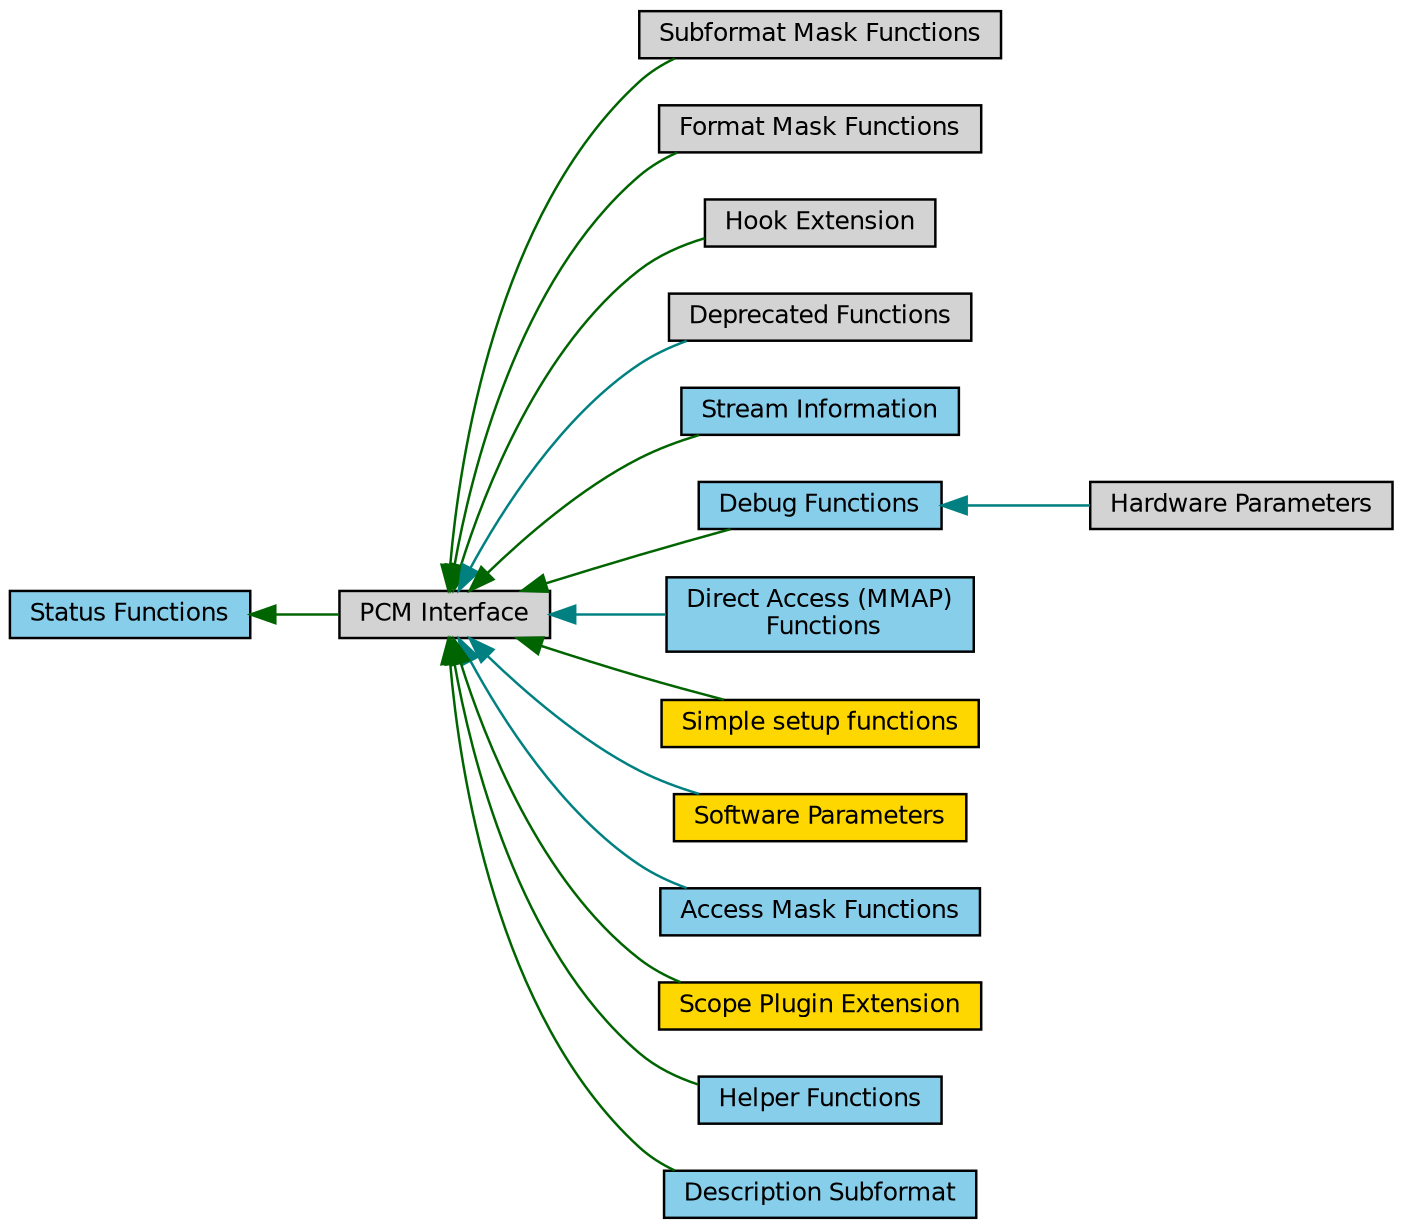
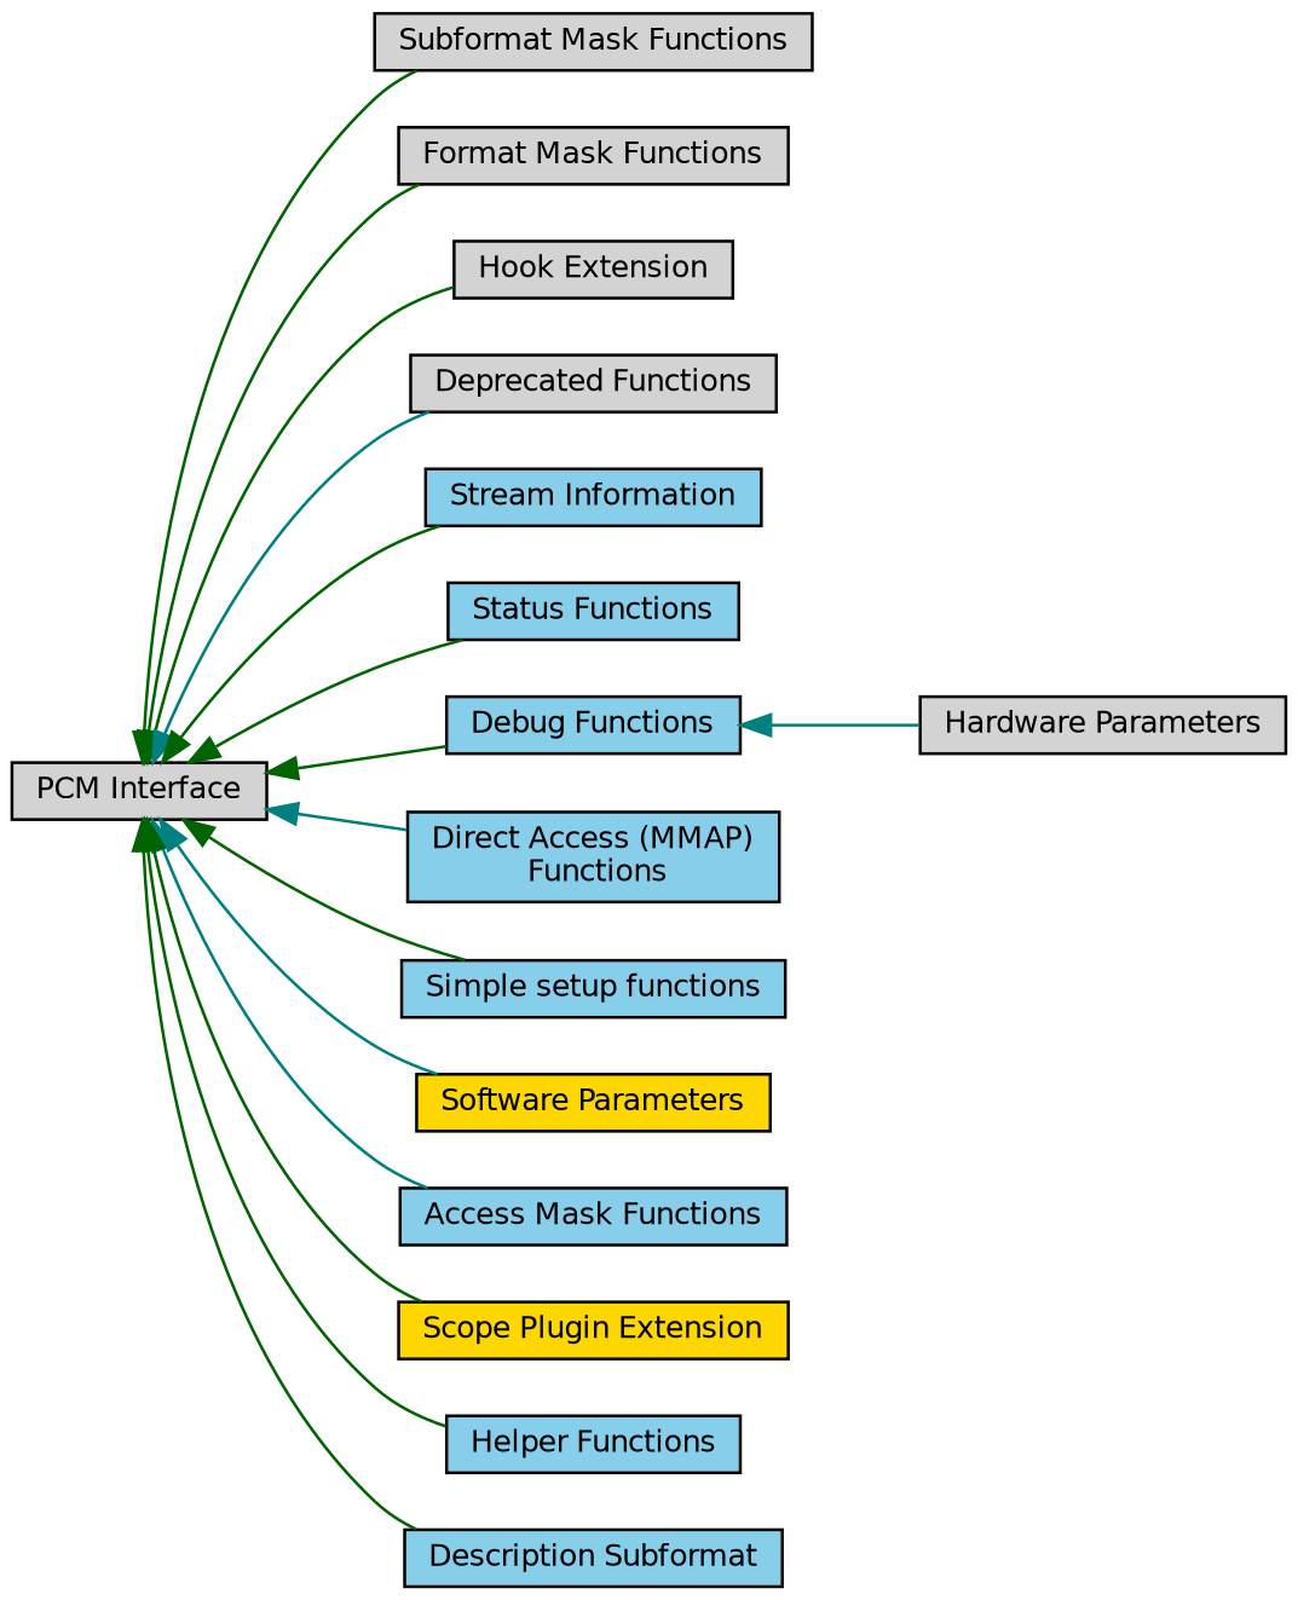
  digraph {
    rankdir=LR
    node [color=black fillcolor=skyblue fontname=Helvetica fontsize=10 shape=record style=filled]
    edge [color=darkgreen dir=back fontname=Helvetica fontsize=10 labelfontname=Helvetica labelfontsize=10 shape=plaintext style=solid]
    n1 [fillcolor=lightgrey height=0.2 label="Subformat Mask Functions" width=0.4]
    n2 [fillcolor=lightgrey height=0.2 label="Format Mask Functions" width=0.4]
    n3 [fillcolor=lightgrey height=0.2 label="Hook Extension" width=0.4]
    n4 [fillcolor=lightgrey height=0.2 label="Hardware Parameters" width=0.4]
    n5 [fillcolor=lightgrey height=0.2 label="Deprecated Functions" width=0.4]
    n6 [height=0.2 label="Stream Information" width=0.4]
    n7 [fillcolor=lightgrey fontcolor=black height=0.2 label="PCM Interface" width=0.4]
    n8 [height=0.2 label="Status Functions" width=0.4]
    n9 [height=0.2 label="Debug Functions" width=0.4]
    n10 [height=0.2 label="Direct Access (MMAP)\l Functions" width=0.4]
-   n11 [fillcolor=gold height=0.2 label="Simple setup functions" width=0.4]
+   n11 [height=0.2 label="Simple setup functions" width=0.4]
    n12 [fillcolor=gold height=0.2 label="Software Parameters" width=0.4]
    n13 [height=0.2 label="Access Mask Functions" width=0.4]
    n14 [fillcolor=gold height=0.2 label="Scope Plugin Extension" width=0.4]
    n15 [height=0.2 label="Helper Functions" width=0.4]
    n16 [height=0.2 label="Description Subformat" width=0.4]
    n7 -> n1
    n7 -> n2
    n7 -> n3
    n7 -> n5 [color=teal]
    n7 -> n6
-   n8 -> n7
+   n7 -> n8
    n7 -> n9
    n7 -> n10 [color=teal]
    n7 -> n11
    n7 -> n12 [color=teal]
    n7 -> n13 [color=teal]
    n7 -> n14
    n7 -> n15
    n7 -> n16
    n9 -> n4 [color=teal]
  }
